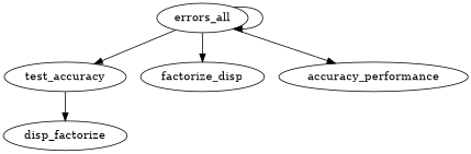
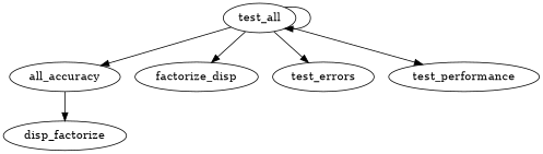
  digraph {
    n1 [label=disp_factorize]
-   test_accuracy
-   test_all [label=errors_all]
+   test_accuracy [label=all_accuracy]
+   test_all
    n4 [label=factorize_disp]
-   test_performance [label=accuracy_performance]
+   test_errors
+   test_performance
    test_accuracy -> n1
    test_all -> test_accuracy
    test_all -> test_all
    test_all -> n4
+   test_all -> test_errors
    test_all -> test_performance
  }
